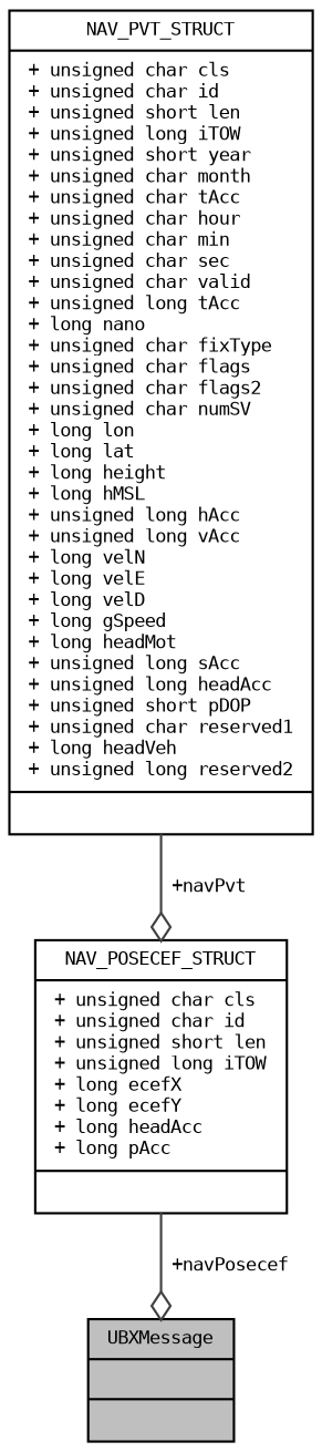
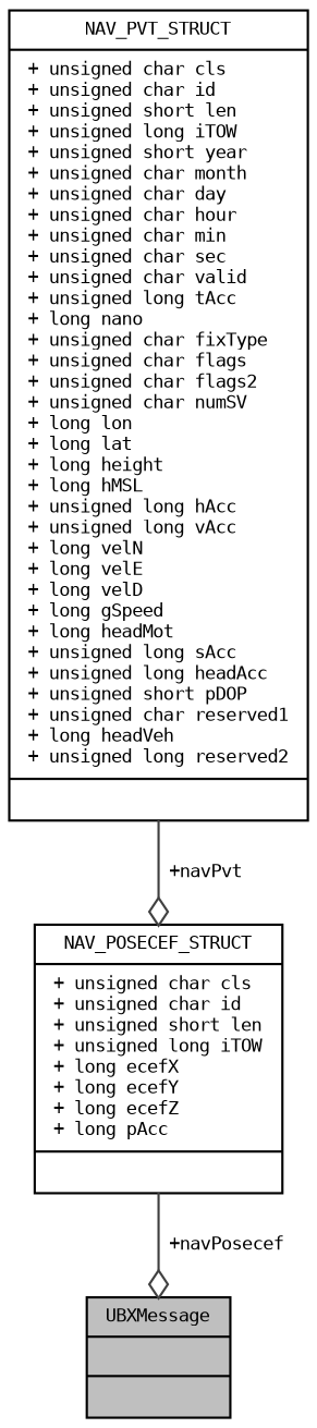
  digraph {
    node [color=black fontname=DejaVuSansMono fontsize=8 shape=record]
    edge [arrowhead=odiamond color=grey25 fontname=DejaVuSansMono fontsize=8 labelfontname=DejaVuSansMono labelfontsize=8 style=solid]
    n1 [fillcolor=grey75 fontcolor=black height=0.2 label="{UBXMessage\n||}" style=filled width=0.4]
-   n2 [height=0.2 label="{NAV_POSECEF_STRUCT\n|+ unsigned char cls\l+ unsigned char id\l+ unsigned short len\l+ unsigned long iTOW\l+ long ecefX\l+ long ecefY\l+ long headAcc\l+ long pAcc\l|}" width=0.4]
-   n3 [height=0.2 label="{NAV_PVT_STRUCT\n|+ unsigned char cls\l+ unsigned char id\l+ unsigned short len\l+ unsigned long iTOW\l+ unsigned short year\l+ unsigned char month\l+ unsigned char tAcc\l+ unsigned char hour\l+ unsigned char min\l+ unsigned char sec\l+ unsigned char valid\l+ unsigned long tAcc\l+ long nano\l+ unsigned char fixType\l+ unsigned char flags\l+ unsigned char flags2\l+ unsigned char numSV\l+ long lon\l+ long lat\l+ long height\l+ long hMSL\l+ unsigned long hAcc\l+ unsigned long vAcc\l+ long velN\l+ long velE\l+ long velD\l+ long gSpeed\l+ long headMot\l+ unsigned long sAcc\l+ unsigned long headAcc\l+ unsigned short pDOP\l+ unsigned char reserved1\l+ long headVeh\l+ unsigned long reserved2\l|}" width=0.4]
+   n2 [height=0.2 label="{NAV_POSECEF_STRUCT\n|+ unsigned char cls\l+ unsigned char id\l+ unsigned short len\l+ unsigned long iTOW\l+ long ecefX\l+ long ecefY\l+ long ecefZ\l+ long pAcc\l|}" width=0.4]
+   n3 [height=0.2 label="{NAV_PVT_STRUCT\n|+ unsigned char cls\l+ unsigned char id\l+ unsigned short len\l+ unsigned long iTOW\l+ unsigned short year\l+ unsigned char month\l+ unsigned char day\l+ unsigned char hour\l+ unsigned char min\l+ unsigned char sec\l+ unsigned char valid\l+ unsigned long tAcc\l+ long nano\l+ unsigned char fixType\l+ unsigned char flags\l+ unsigned char flags2\l+ unsigned char numSV\l+ long lon\l+ long lat\l+ long height\l+ long hMSL\l+ unsigned long hAcc\l+ unsigned long vAcc\l+ long velN\l+ long velE\l+ long velD\l+ long gSpeed\l+ long headMot\l+ unsigned long sAcc\l+ unsigned long headAcc\l+ unsigned short pDOP\l+ unsigned char reserved1\l+ long headVeh\l+ unsigned long reserved2\l|}" width=0.4]
    n2 -> n1 [label=" +navPosecef"]
    n3 -> n2 [label=" +navPvt"]
  }
